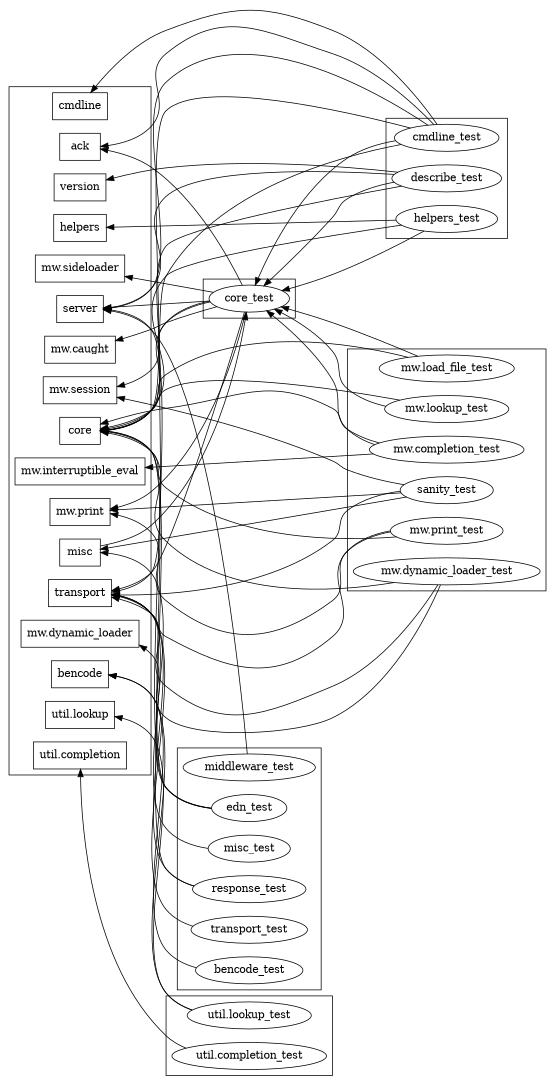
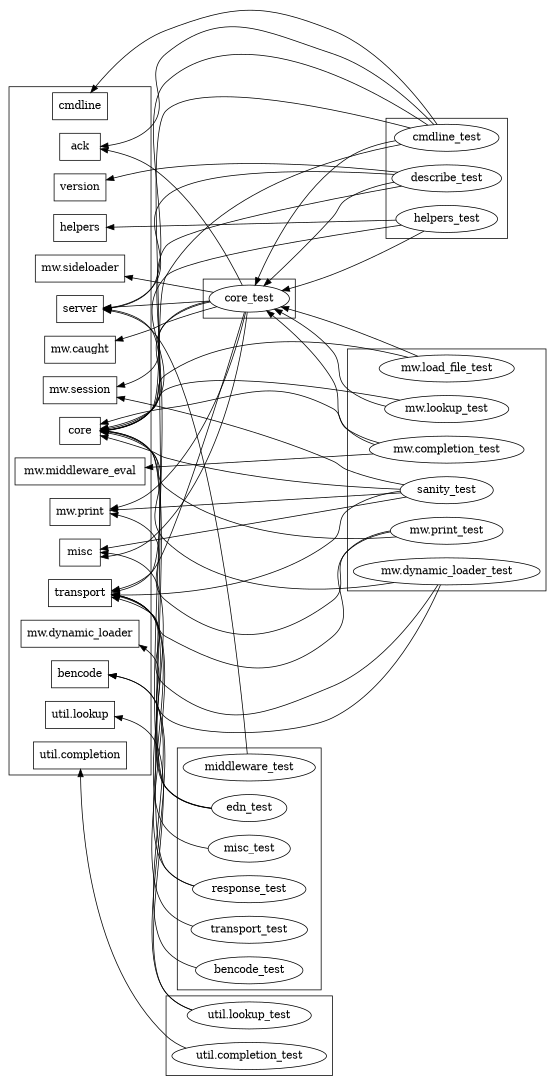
  strict digraph {
    rankdir=RL
    node [shape=ellipse]
    bencode [shape=box]
    ack [shape=box]
    cmdline [shape=box]
    core [shape=box]
    server [shape=box]
    transport [shape=box]
    misc [shape=box]
    "mw.caught" [shape=box]
    "mw.print" [shape=box]
    "mw.session" [shape=box]
    "mw.sideloader" [shape=box]
-   "mw.interruptible_eval" [shape=box]
+   "mw.interruptible_eval" [shape=box label="mw.middleware_eval"]
    version [shape=box]
    helpers [shape=box]
    "util.completion" [shape=box]
    "util.lookup" [shape=box]
    "mw.dynamic_loader" [shape=box]
    core_test
    cmdline_test
    describe_test
    helpers_test
    bencode_test
    edn_test
    middleware_test
    misc_test
    response_test
    transport_test
    "util.completion_test"
    "util.lookup_test"
    sanity_test
    "mw.completion_test"
    "mw.dynamic_loader_test"
    "mw.load_file_test"
    "mw.lookup_test"
    "mw.print_test"
    subgraph cluster_1 {
      bencode
      ack
      cmdline
      core
      server
      transport
      misc
      "mw.caught"
      "mw.print"
      "mw.session"
      "mw.sideloader"
      "mw.interruptible_eval"
      version
      helpers
      "util.completion"
      "util.lookup"
      "mw.dynamic_loader"
    }
    subgraph cluster_2 {
    }
    subgraph cluster_3 {
    }
    subgraph cluster_4 {
      core_test
    }
    subgraph cluster_5 {
      cmdline_test
      describe_test
      helpers_test
    }
    subgraph cluster_6 {
      bencode_test
      edn_test
      middleware_test
      misc_test
      response_test
      transport_test
    }
    subgraph cluster_7 {
      "util.completion_test"
      "util.lookup_test"
    }
    subgraph cluster_8 {
      sanity_test
      "mw.completion_test"
      "mw.dynamic_loader_test"
      "mw.load_file_test"
      "mw.lookup_test"
      "mw.print_test"
    }
    core_test -> ack
    core_test -> core
    core_test -> server
    core_test -> transport
-   misc -> core_test
+   core_test -> misc
    core_test -> "mw.caught"
    core_test -> "mw.print"
    core_test -> "mw.session"
    core_test -> "mw.sideloader"
    cmdline_test -> ack
    cmdline_test -> cmdline
    cmdline_test -> core
    cmdline_test -> server
    cmdline_test -> transport
    cmdline_test -> core_test
    describe_test -> core
    describe_test -> server
    describe_test -> version
    describe_test -> core_test
    helpers_test -> core
    helpers_test -> helpers
    helpers_test -> core_test
    bencode_test -> bencode
    edn_test -> core
    edn_test -> server
    edn_test -> transport
    middleware_test -> server
    misc_test -> misc
    response_test -> core
    response_test -> transport
    transport_test -> transport
    "util.completion_test" -> "util.completion"
    "util.lookup_test" -> bencode
    "util.lookup_test" -> "util.lookup"
+   sanity_test -> core
    sanity_test -> transport
    sanity_test -> misc
    sanity_test -> "mw.print"
    sanity_test -> "mw.session"
    "mw.completion_test" -> core
    "mw.completion_test" -> "mw.interruptible_eval"
    "mw.completion_test" -> core_test
    "mw.dynamic_loader_test" -> core
    "mw.dynamic_loader_test" -> transport
    "mw.dynamic_loader_test" -> "mw.dynamic_loader"
    "mw.load_file_test" -> core
    "mw.load_file_test" -> core_test
    "mw.lookup_test" -> core
    "mw.lookup_test" -> core_test
    "mw.print_test" -> core
    "mw.print_test" -> transport
    "mw.print_test" -> "mw.print"
  }
